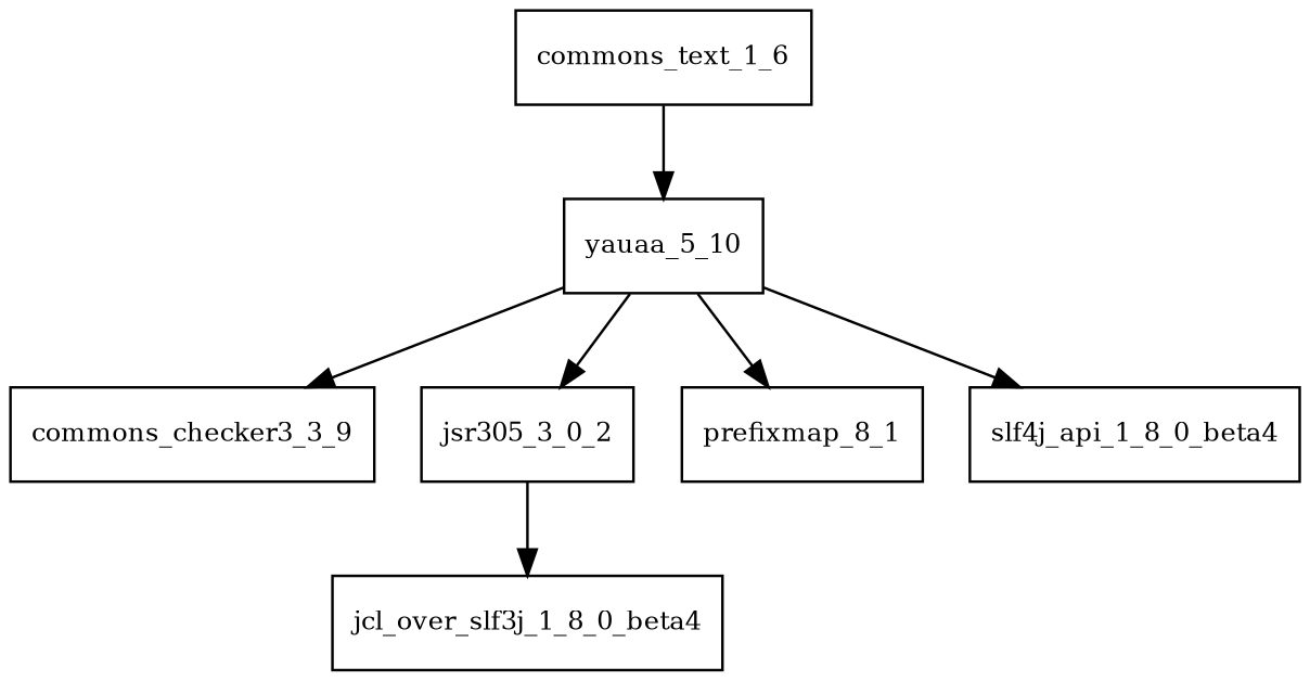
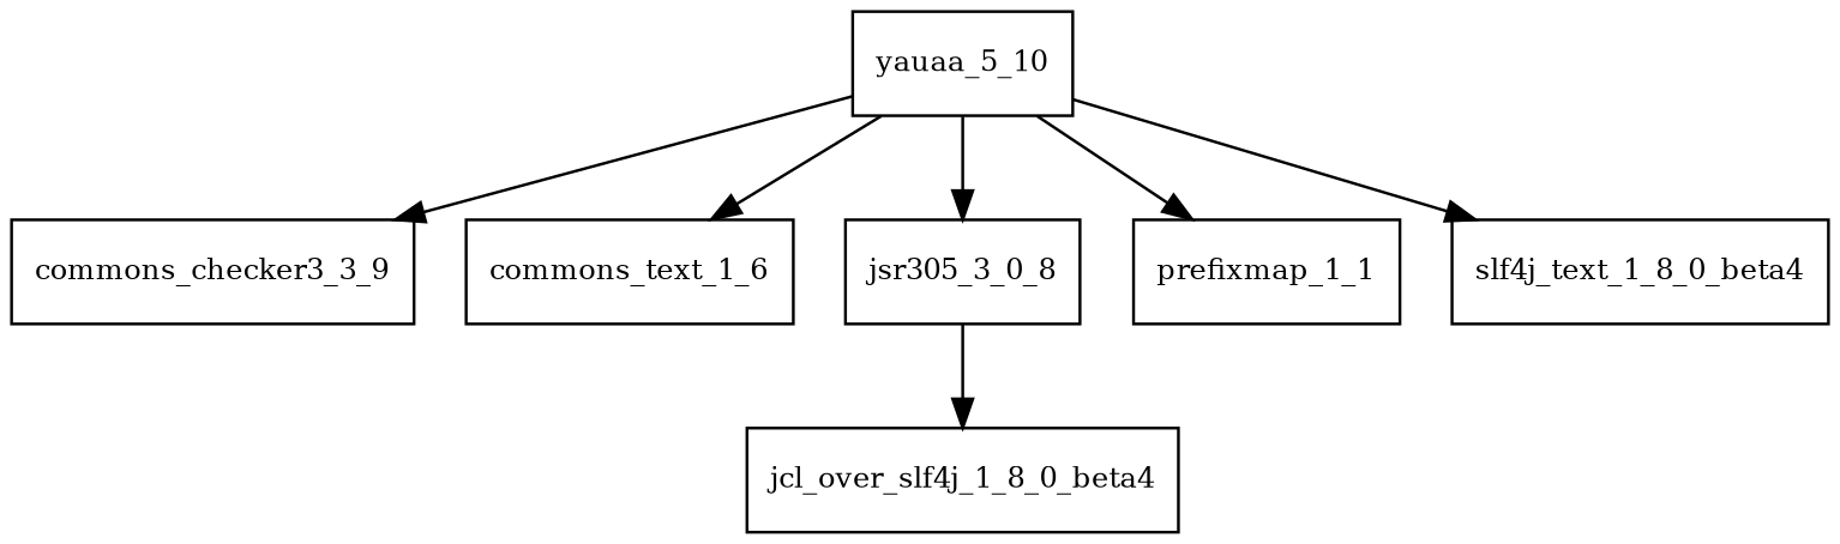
  digraph {
    node [fontsize=10.0 shape=box]
    n1 [label=commons_checker3_3_9]
    yauaa_5_10
    commons_text_1_6
-   jsr305_3_0_2
-   prefixmap_1_1 [label=prefixmap_8_1]
-   slf4j_api_1_8_0_beta4
-   jcl_over_slf4j_1_8_0_beta4 [label=jcl_over_slf3j_1_8_0_beta4]
+   jsr305_3_0_2 [label=jsr305_3_0_8]
+   prefixmap_1_1
+   slf4j_api_1_8_0_beta4 [label=slf4j_text_1_8_0_beta4]
+   jcl_over_slf4j_1_8_0_beta4
    yauaa_5_10 -> n1
-   commons_text_1_6 -> yauaa_5_10
+   yauaa_5_10 -> commons_text_1_6
    yauaa_5_10 -> jsr305_3_0_2
    yauaa_5_10 -> prefixmap_1_1
    yauaa_5_10 -> slf4j_api_1_8_0_beta4
    jsr305_3_0_2 -> jcl_over_slf4j_1_8_0_beta4
  }
